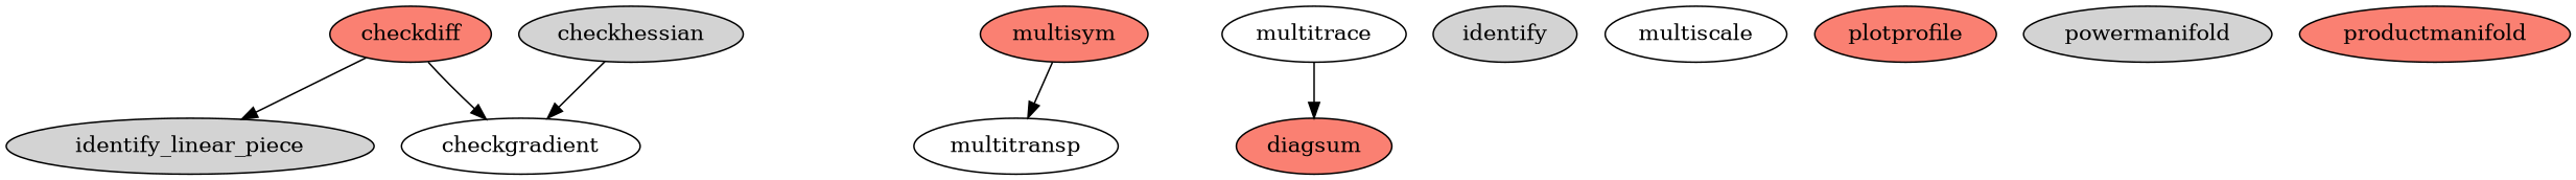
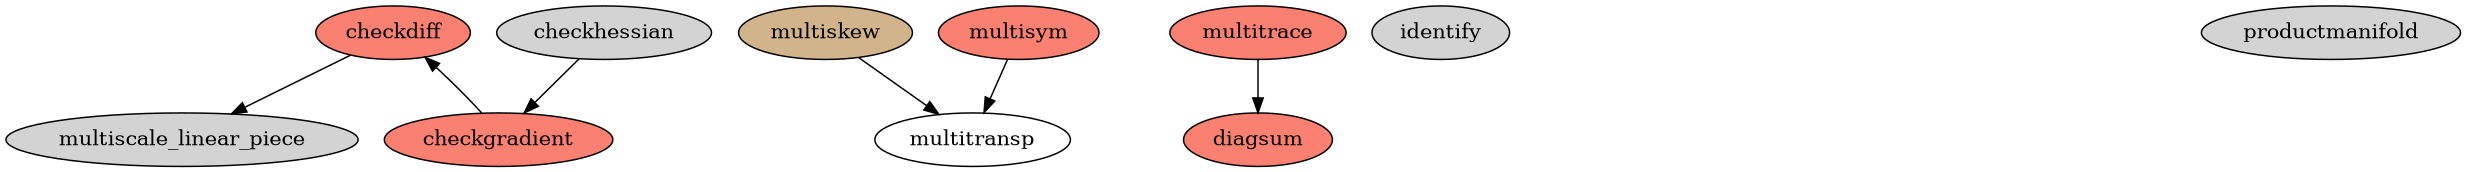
  digraph {
    node [fillcolor=salmon style=filled]
    checkdiff
-   identify_linear_piece [fillcolor=lightgrey]
-   checkgradient [fillcolor=white]
+   identify_linear_piece [fillcolor=lightgrey label=multiscale_linear_piece]
+   checkgradient
    checkhessian [fillcolor=lightgrey]
+   multiskew [fillcolor=tan]
    multitransp [fillcolor=white]
    multisym
    diagsum
-   multitrace [fillcolor=white]
+   multitrace
    n10 [fillcolor=lightgrey label=identify]
-   multiscale [fillcolor=white]
-   plotprofile
-   powermanifold [fillcolor=lightgrey]
-   productmanifold
+   productmanifold [fillcolor=lightgrey]
    checkdiff -> identify_linear_piece
-   checkdiff -> checkgradient
+   checkgradient -> checkdiff
    checkhessian -> checkgradient
+   multiskew -> multitransp
    multisym -> multitransp
    multitrace -> diagsum
  }
